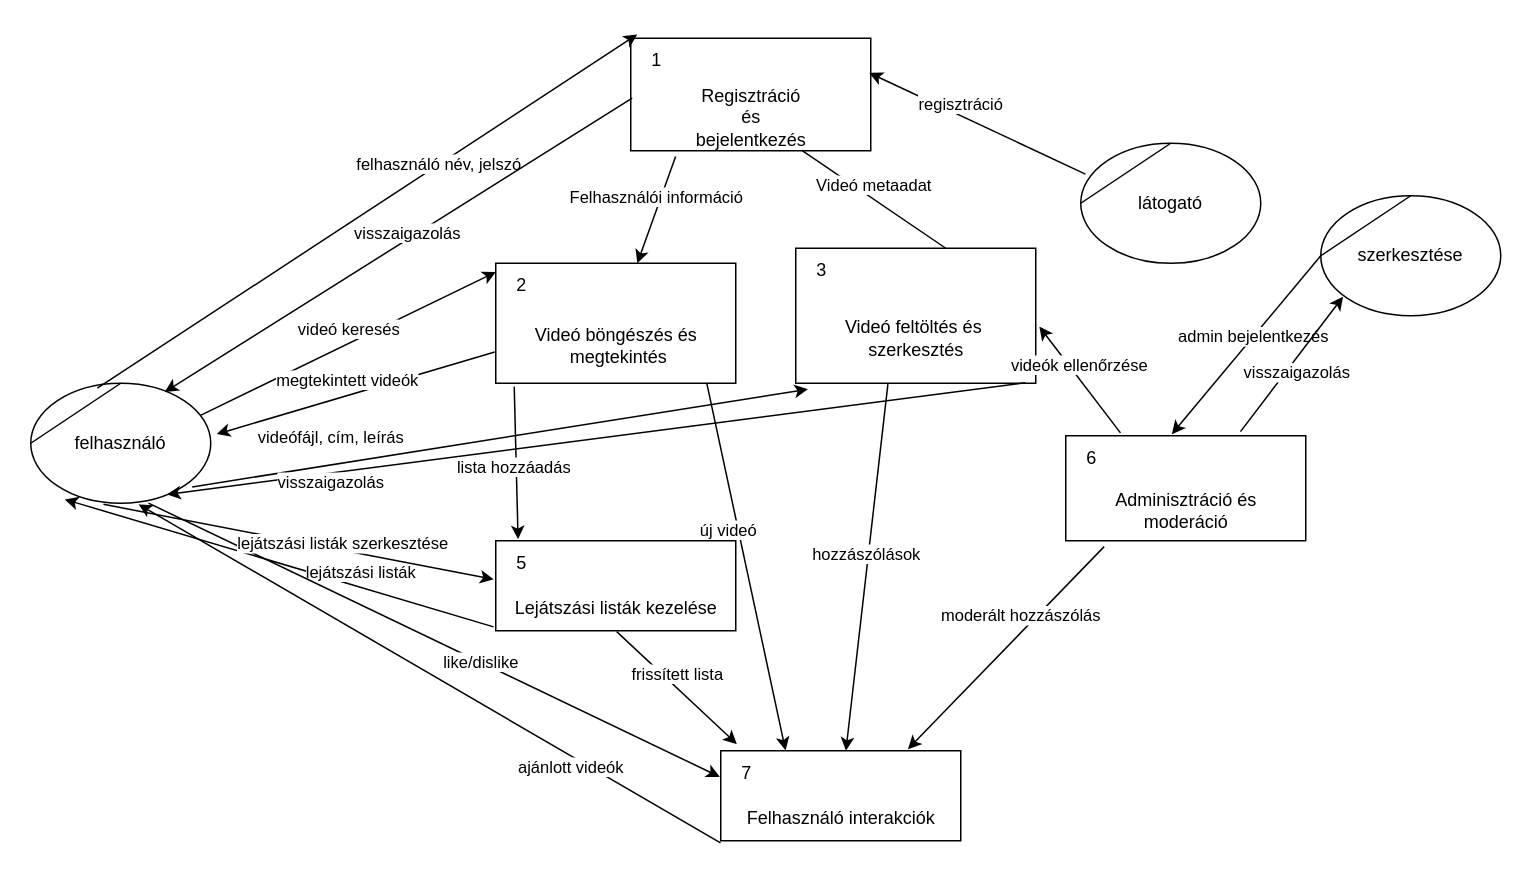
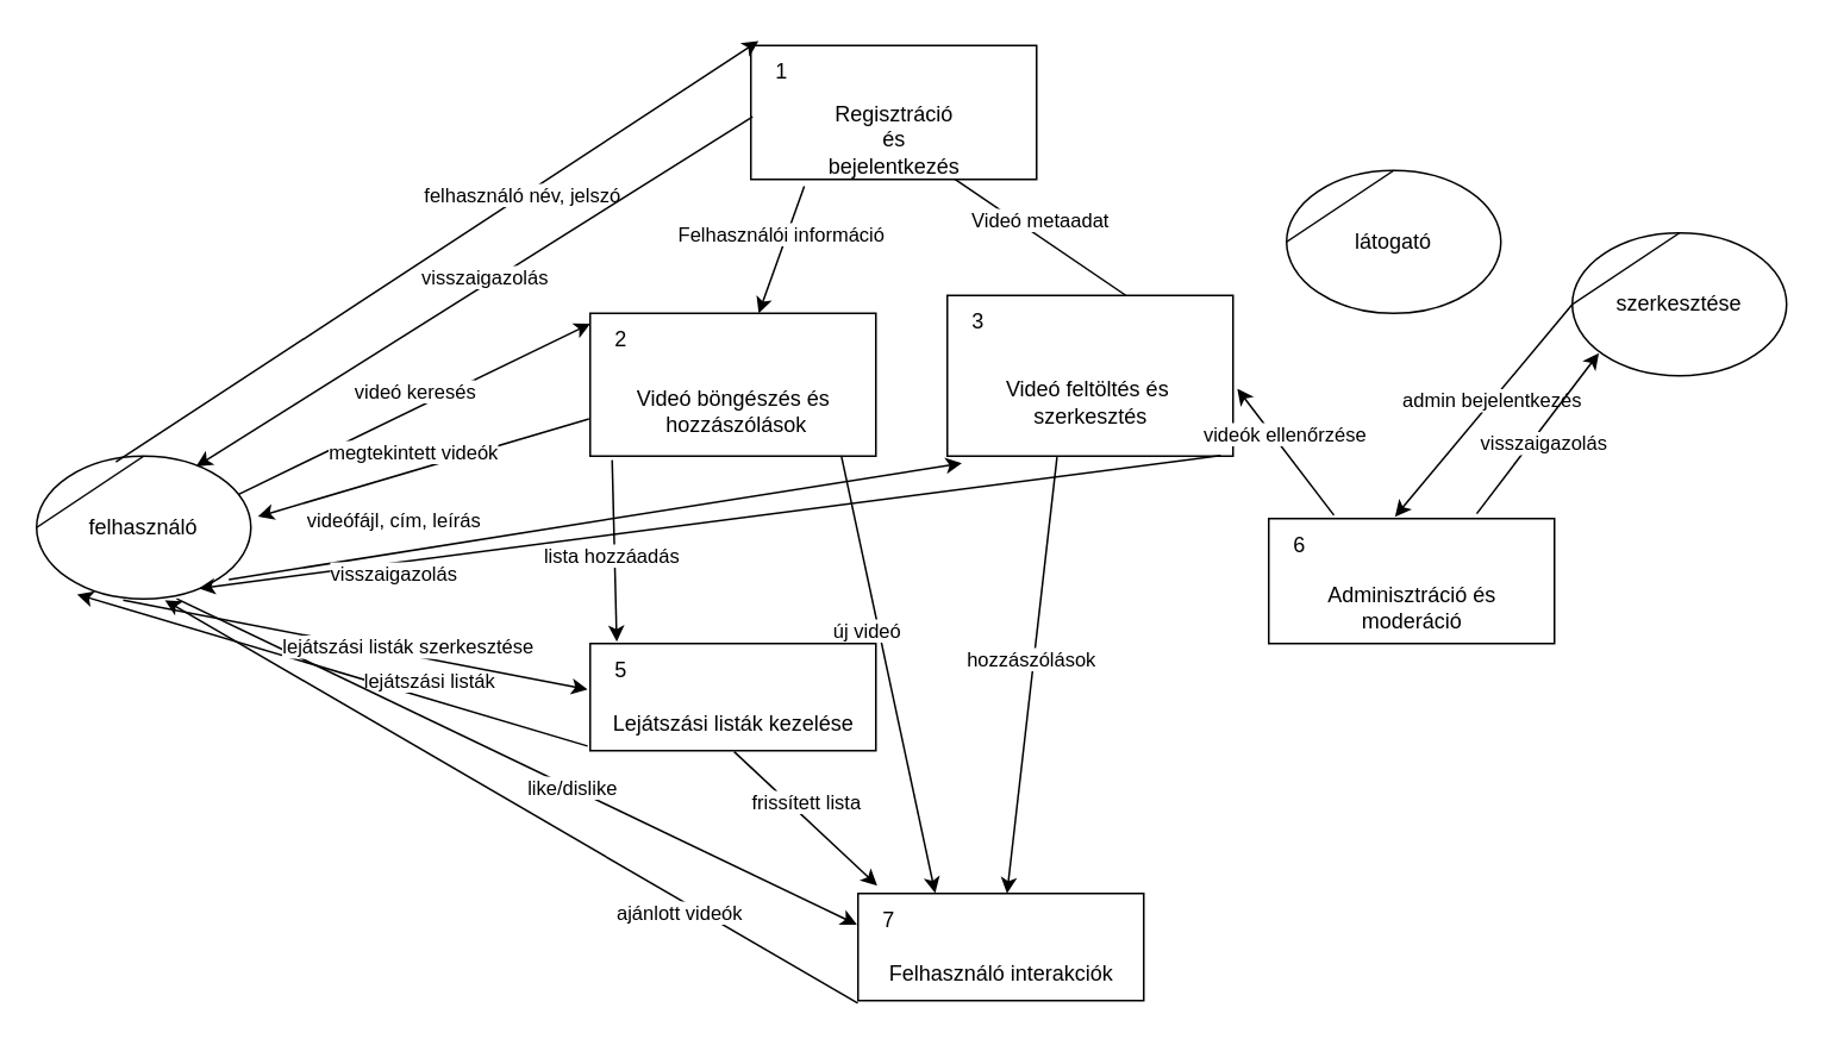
  <mxCell id="0" />
  <mxCell id="1" parent="0" />
  <mxCell id="2" value="Regisztráció&lt;br&gt;és&lt;br&gt;bejelentkezés" style="html=1;dashed=0;whitespace=wrap;shape=mxgraph.dfd.process;align=center;container=1;collapsible=0;spacingTop=30;" parent="1" vertex="1"><mxGeometry x="420" y="25" width="160" height="75" as="geometry" /></mxCell>
  <mxCell id="3" value="1" style="text;html=1;strokeColor=none;fillColor=none;align=center;verticalAlign=middle;whiteSpace=wrap;rounded=0;movable=0;resizable=0;rotatable=0;cloneable=0;deletable=0;connectable=0;allowArrows=0;pointerEvents=1;" parent="2" vertex="1"><mxGeometry width="35" height="30" as="geometry" /></mxCell>
  <mxCell id="4" value="" style="text;html=1;strokeColor=none;fillColor=none;align=left;verticalAlign=middle;whiteSpace=wrap;rounded=0;movable=0;resizable=0;connectable=0;allowArrows=0;rotatable=0;cloneable=0;deletable=0;spacingLeft=6;autosize=1;resizeWidth=0;" parent="2" vertex="1"><mxGeometry x="35" y="-5" width="50" height="40" as="geometry" /></mxCell>
  <mxCell id="5" value="felhasználó" style="shape=stencil(tZRtjoMgEIZPw98GJR6gYXfvQe10nZQCAbYft99RNKlW7GajiTGZeeXhnZGBCRka5YCVvGHig5VlwTm9Kb5NYhUc1DElr8qjOmhISojenuGGx9gz0DTgMbaq+GR8T9+0j5C1NYYgaE0YKU86wRQaWsvvCdZv/xhFjvgXiOB7kynLyq+/Y3fVNuBiI79j7OB+db/rgceOi61+3Grg4v9YISmTO9xCHlR9/vb2xxxnzYDW6AK8OfLTeZzO66ynzM5CnqyHBUsn1DqN9UITnWoH/kUY5Iu9PtVUzRY1jx4IGk22K9UioSs+44+uvFxl3bKX1nTZdE12iV8=);whiteSpace=wrap;html=1;" parent="1" vertex="1"><mxGeometry x="20" y="255" width="120" height="80" as="geometry" /></mxCell>
  <mxCell id="6" value="Adminisztráció és&lt;br&gt;moderáció" style="html=1;dashed=0;whitespace=wrap;shape=mxgraph.dfd.process;align=center;container=1;collapsible=0;spacingTop=30;" parent="1" vertex="1"><mxGeometry x="710" y="290" width="160" height="70" as="geometry" /></mxCell>
  <mxCell id="7" value="6" style="text;html=1;strokeColor=none;fillColor=none;align=center;verticalAlign=middle;whiteSpace=wrap;rounded=0;movable=0;resizable=0;rotatable=0;cloneable=0;deletable=0;connectable=0;allowArrows=0;pointerEvents=1;" parent="6" vertex="1"><mxGeometry width="35" height="30" as="geometry" /></mxCell>
  <mxCell id="8" value="" style="text;html=1;strokeColor=none;fillColor=none;align=left;verticalAlign=middle;whiteSpace=wrap;rounded=0;movable=0;resizable=0;connectable=0;allowArrows=0;rotatable=0;cloneable=0;deletable=0;spacingLeft=6;autosize=1;resizeWidth=0;" parent="6" vertex="1"><mxGeometry x="35" y="-5" width="50" height="40" as="geometry" /></mxCell>
  <mxCell id="9" value="szerkesztése" style="shape=stencil(tZRtjoMgEIZPw98GJR6gYXfvQe10nZQCAbYft99RNKlW7GajiTGZeeXhnZGBCRka5YCVvGHig5VlwTm9Kb5NYhUc1DElr8qjOmhISojenuGGx9gz0DTgMbaq+GR8T9+0j5C1NYYgaE0YKU86wRQaWsvvCdZv/xhFjvgXiOB7kynLyq+/Y3fVNuBiI79j7OB+db/rgceOi61+3Grg4v9YISmTO9xCHlR9/vb2xxxnzYDW6AK8OfLTeZzO66ynzM5CnqyHBUsn1DqN9UITnWoH/kUY5Iu9PtVUzRY1jx4IGk22K9UioSs+44+uvFxl3bKX1nTZdE12iV8=);whiteSpace=wrap;html=1;" parent="1" vertex="1"><mxGeometry x="880" y="130" width="120" height="80" as="geometry" /></mxCell>
- <mxCell id="10" value="Videó böngészés és&lt;br&gt;&amp;nbsp;megtekintés" style="html=1;dashed=0;whitespace=wrap;shape=mxgraph.dfd.process;align=center;container=1;collapsible=0;spacingTop=30;" parent="1" vertex="1"><mxGeometry x="330" y="175" width="160" height="80" as="geometry" /></mxCell>
+ <mxCell id="10" value="Videó böngészés és&lt;br&gt;&amp;nbsp;hozzászólások" style="html=1;dashed=0;whitespace=wrap;shape=mxgraph.dfd.process;align=center;container=1;collapsible=0;spacingTop=30;" parent="1" vertex="1"><mxGeometry x="330" y="175" width="160" height="80" as="geometry" /></mxCell>
  <mxCell id="11" value="2" style="text;html=1;strokeColor=none;fillColor=none;align=center;verticalAlign=middle;whiteSpace=wrap;rounded=0;movable=0;resizable=0;rotatable=0;cloneable=0;deletable=0;connectable=0;allowArrows=0;pointerEvents=1;" parent="10" vertex="1"><mxGeometry width="35" height="30" as="geometry" /></mxCell>
  <mxCell id="12" value="" style="text;html=1;strokeColor=none;fillColor=none;align=left;verticalAlign=middle;whiteSpace=wrap;rounded=0;movable=0;resizable=0;connectable=0;allowArrows=0;rotatable=0;cloneable=0;deletable=0;spacingLeft=6;autosize=1;resizeWidth=0;" parent="10" vertex="1"><mxGeometry x="35" y="-5" width="50" height="40" as="geometry" /></mxCell>
  <mxCell id="13" value="felhasználó név, jelszó" style="endArrow=classic;html=1;rounded=0;verticalAlign=bottom;entryX=0.027;entryY=-0.034;entryDx=0;entryDy=0;entryPerimeter=0;exitX=0.37;exitY=0.041;exitDx=0;exitDy=0;exitPerimeter=0;" parent="1" source="5" target="2" edge="1"><mxGeometry x="0.243" y="-7" width="50" height="50" relative="1" as="geometry"><mxPoint x="190" y="160" as="sourcePoint" /><mxPoint x="400" y="40" as="targetPoint" /><mxPoint as="offset" /></mxGeometry></mxCell>
  <mxCell id="14" value="visszaigazolás" style="endArrow=classic;html=1;rounded=0;verticalAlign=bottom;entryX=0.745;entryY=0.072;entryDx=0;entryDy=0;entryPerimeter=0;exitX=0.006;exitY=0.532;exitDx=0;exitDy=0;exitPerimeter=0;" parent="1" source="2" target="5" edge="1"><mxGeometry x="-0.023" y="4" width="50" height="50" relative="1" as="geometry"><mxPoint x="400" y="80" as="sourcePoint" /><mxPoint x="220" y="190" as="targetPoint" /><Array as="points" /><mxPoint as="offset" /></mxGeometry></mxCell>
  <mxCell id="15" value="videófájl, cím, leírás" style="endArrow=classic;html=1;rounded=0;verticalAlign=bottom;exitX=0.897;exitY=0.864;exitDx=0;exitDy=0;exitPerimeter=0;entryX=0.051;entryY=1.044;entryDx=0;entryDy=0;entryPerimeter=0;" parent="1" source="5" target="16" edge="1"><mxGeometry x="-0.543" y="9" width="50" height="50" relative="1" as="geometry"><mxPoint x="200" y="264.41" as="sourcePoint" /><mxPoint x="390" y="270" as="targetPoint" /><Array as="points" /><mxPoint as="offset" /></mxGeometry></mxCell>
  <mxCell id="16" value="Videó feltöltés és&amp;nbsp;&lt;br&gt;szerkesztés" style="html=1;dashed=0;whitespace=wrap;shape=mxgraph.dfd.process;align=center;container=1;collapsible=0;spacingTop=30;" parent="1" vertex="1"><mxGeometry x="530" y="165" width="160" height="90" as="geometry" /></mxCell>
  <mxCell id="17" value="3" style="text;html=1;strokeColor=none;fillColor=none;align=center;verticalAlign=middle;whiteSpace=wrap;rounded=0;movable=0;resizable=0;rotatable=0;cloneable=0;deletable=0;connectable=0;allowArrows=0;pointerEvents=1;" parent="16" vertex="1"><mxGeometry width="35" height="30" as="geometry" /></mxCell>
  <mxCell id="18" value="" style="text;html=1;strokeColor=none;fillColor=none;align=left;verticalAlign=middle;whiteSpace=wrap;rounded=0;movable=0;resizable=0;connectable=0;allowArrows=0;rotatable=0;cloneable=0;deletable=0;spacingLeft=6;autosize=1;resizeWidth=0;" parent="16" vertex="1"><mxGeometry x="35" y="-5" width="50" height="40" as="geometry" /></mxCell>
  <mxCell id="19" value="admin bejelentkezés" style="endArrow=classic;html=1;rounded=0;verticalAlign=bottom;exitX=0;exitY=0.5;exitDx=0;exitDy=0;entryX=0.442;entryY=-0.015;entryDx=0;entryDy=0;entryPerimeter=0;" parent="1" source="9" target="6" edge="1"><mxGeometry x="-0.008" y="6" width="50" height="50" relative="1" as="geometry"><mxPoint x="260" y="350" as="sourcePoint" /><mxPoint x="390" y="350" as="targetPoint" /><Array as="points" /><mxPoint as="offset" /></mxGeometry></mxCell>
  <mxCell id="20" value="lejátszási listák" style="endArrow=classic;html=1;rounded=0;verticalAlign=bottom;entryX=0.189;entryY=0.968;entryDx=0;entryDy=0;exitX=-0.009;exitY=0.957;exitDx=0;exitDy=0;exitPerimeter=0;entryPerimeter=0;" parent="1" source="21" target="5" edge="1"><mxGeometry x="-0.378" y="-1" width="50" height="50" relative="1" as="geometry"><mxPoint x="370" y="370" as="sourcePoint" /><mxPoint x="220" y="370" as="targetPoint" /><Array as="points" /><mxPoint as="offset" /></mxGeometry></mxCell>
  <mxCell id="21" value="Lejátszási listák kezelése" style="html=1;dashed=0;whitespace=wrap;shape=mxgraph.dfd.process;align=center;container=1;collapsible=0;spacingTop=30;" parent="1" vertex="1"><mxGeometry x="330" y="360" width="160" height="60" as="geometry" /></mxCell>
  <mxCell id="22" value="5" style="text;html=1;strokeColor=none;fillColor=none;align=center;verticalAlign=middle;whiteSpace=wrap;rounded=0;movable=0;resizable=0;rotatable=0;cloneable=0;deletable=0;connectable=0;allowArrows=0;pointerEvents=1;" parent="21" vertex="1"><mxGeometry width="35" height="30" as="geometry" /></mxCell>
  <mxCell id="23" value="" style="text;html=1;strokeColor=none;fillColor=none;align=left;verticalAlign=middle;whiteSpace=wrap;rounded=0;movable=0;resizable=0;connectable=0;allowArrows=0;rotatable=0;cloneable=0;deletable=0;spacingLeft=6;autosize=1;resizeWidth=0;" parent="21" vertex="1"><mxGeometry x="35" y="-5" width="50" height="40" as="geometry" /></mxCell>
  <mxCell id="24" value="videó keresés" style="endArrow=classic;html=1;rounded=0;verticalAlign=bottom;entryX=0.001;entryY=0.072;entryDx=0;entryDy=0;entryPerimeter=0;exitX=0.943;exitY=0.268;exitDx=0;exitDy=0;exitPerimeter=0;" parent="1" target="10" edge="1" source="5"><mxGeometry width="50" height="50" relative="1" as="geometry"><mxPoint x="230" y="210" as="sourcePoint" /><mxPoint x="390" y="145" as="targetPoint" /></mxGeometry></mxCell>
  <mxCell id="25" value="megtekintett videók" style="endArrow=classic;html=1;rounded=0;verticalAlign=bottom;exitX=-0.004;exitY=0.739;exitDx=0;exitDy=0;exitPerimeter=0;entryX=1.033;entryY=0.424;entryDx=0;entryDy=0;entryPerimeter=0;" parent="1" source="10" edge="1" target="5"><mxGeometry x="0.043" y="-1" width="50" height="50" relative="1" as="geometry"><mxPoint x="410" y="140" as="sourcePoint" /><mxPoint x="230" y="250" as="targetPoint" /><Array as="points" /><mxPoint x="-1" as="offset" /></mxGeometry></mxCell>
  <mxCell id="26" value="visszaigazolás" style="endArrow=classic;html=1;rounded=0;verticalAlign=bottom;exitX=0.957;exitY=0.997;exitDx=0;exitDy=0;exitPerimeter=0;entryX=0.758;entryY=0.926;entryDx=0;entryDy=0;entryPerimeter=0;" parent="1" source="16" target="5" edge="1"><mxGeometry x="0.626" y="15" width="50" height="50" relative="1" as="geometry"><mxPoint x="389" y="270" as="sourcePoint" /><mxPoint x="200" y="351" as="targetPoint" /><Array as="points" /><mxPoint as="offset" /></mxGeometry></mxCell>
  <mxCell id="27" value="visszaigazolás" style="endArrow=classic;html=1;rounded=0;verticalAlign=bottom;entryX=0.124;entryY=0.841;entryDx=0;entryDy=0;exitX=0.728;exitY=-0.039;exitDx=0;exitDy=0;exitPerimeter=0;entryPerimeter=0;" parent="1" source="6" target="9" edge="1"><mxGeometry x="-0.17" y="-12" width="50" height="50" relative="1" as="geometry"><mxPoint x="410" y="370" as="sourcePoint" /><mxPoint x="260" y="370" as="targetPoint" /><Array as="points" /><mxPoint as="offset" /></mxGeometry></mxCell>
  <mxCell id="28" value="Felhasználó interakciók" style="html=1;dashed=0;whitespace=wrap;shape=mxgraph.dfd.process;align=center;container=1;collapsible=0;spacingTop=30;" parent="1" vertex="1"><mxGeometry x="480" y="500" width="160" height="60" as="geometry" /></mxCell>
  <mxCell id="29" value="7" style="text;html=1;strokeColor=none;fillColor=none;align=center;verticalAlign=middle;whiteSpace=wrap;rounded=0;movable=0;resizable=0;rotatable=0;cloneable=0;deletable=0;connectable=0;allowArrows=0;pointerEvents=1;" parent="28" vertex="1"><mxGeometry width="35" height="30" as="geometry" /></mxCell>
  <mxCell id="30" value="" style="text;html=1;strokeColor=none;fillColor=none;align=left;verticalAlign=middle;whiteSpace=wrap;rounded=0;movable=0;resizable=0;connectable=0;allowArrows=0;rotatable=0;cloneable=0;deletable=0;spacingLeft=6;autosize=1;resizeWidth=0;" parent="28" vertex="1"><mxGeometry x="35" y="-5" width="50" height="40" as="geometry" /></mxCell>
  <mxCell id="31" value="like/dislike" style="endArrow=classic;html=1;rounded=0;verticalAlign=bottom;exitX=0.654;exitY=0.999;exitDx=0;exitDy=0;exitPerimeter=0;entryX=-0.004;entryY=0.29;entryDx=0;entryDy=0;entryPerimeter=0;" parent="1" source="5" target="28" edge="1"><mxGeometry x="0.181" y="-8" width="50" height="50" relative="1" as="geometry"><mxPoint x="237" y="364" as="sourcePoint" /><mxPoint x="427" y="407" as="targetPoint" /><Array as="points" /><mxPoint as="offset" /></mxGeometry></mxCell>
  <mxCell id="32" value="ajánlott videók" style="endArrow=classic;html=1;rounded=0;verticalAlign=bottom;exitX=-0.001;exitY=1.024;exitDx=0;exitDy=0;exitPerimeter=0;entryX=0.599;entryY=1.009;entryDx=0;entryDy=0;entryPerimeter=0;" parent="1" source="28" target="5" edge="1"><mxGeometry x="-0.523" y="14" width="50" height="50" relative="1" as="geometry"><mxPoint x="401" y="350" as="sourcePoint" /><mxPoint x="190" y="312" as="targetPoint" /><Array as="points" /><mxPoint as="offset" /></mxGeometry></mxCell>
  <mxCell id="33" value="lejátszási listák szerkesztése" style="endArrow=classic;html=1;rounded=0;verticalAlign=bottom;exitX=0.404;exitY=1.009;exitDx=0;exitDy=0;exitPerimeter=0;entryX=-0.009;entryY=0.429;entryDx=0;entryDy=0;entryPerimeter=0;" parent="1" source="5" target="21" edge="1"><mxGeometry x="0.231" y="-5" width="50" height="50" relative="1" as="geometry"><mxPoint x="208" y="280" as="sourcePoint" /><mxPoint x="429" y="347" as="targetPoint" /><Array as="points" /><mxPoint as="offset" /></mxGeometry></mxCell>
  <mxCell id="34" value="látogató" style="shape=stencil(tZRtjoMgEIZPw98GJR6gYXfvQe10nZQCAbYft99RNKlW7GajiTGZeeXhnZGBCRka5YCVvGHig5VlwTm9Kb5NYhUc1DElr8qjOmhISojenuGGx9gz0DTgMbaq+GR8T9+0j5C1NYYgaE0YKU86wRQaWsvvCdZv/xhFjvgXiOB7kynLyq+/Y3fVNuBiI79j7OB+db/rgceOi61+3Grg4v9YISmTO9xCHlR9/vb2xxxnzYDW6AK8OfLTeZzO66ynzM5CnqyHBUsn1DqN9UITnWoH/kUY5Iu9PtVUzRY1jx4IGk22K9UioSs+44+uvFxl3bKX1nTZdE12iV8=);whiteSpace=wrap;html=1;" parent="1" vertex="1"><mxGeometry x="720" y="95" width="120" height="80" as="geometry" /></mxCell>
- <mxCell id="35" value="regisztráció" style="endArrow=classic;html=1;rounded=0;verticalAlign=bottom;entryX=0.994;entryY=0.308;entryDx=0;entryDy=0;entryPerimeter=0;exitX=0.026;exitY=0.257;exitDx=0;exitDy=0;exitPerimeter=0;" parent="1" source="34" edge="1" target="2"><mxGeometry x="0.15" y="1" width="50" height="50" relative="1" as="geometry"><mxPoint x="174" y="203" as="sourcePoint" /><mxPoint x="420" y="40" as="targetPoint" /><mxPoint as="offset" /></mxGeometry></mxCell>
  <mxCell id="36" value="Videó metaadat" style="endArrow=none;html=1;rounded=0;verticalAlign=bottom;exitX=0.713;exitY=0.997;exitDx=0;exitDy=0;exitPerimeter=0;entryX=0.625;entryY=0;entryDx=0;entryDy=0;entryPerimeter=0;" edge="1" parent="1" source="2" target="16"><mxGeometry width="50" height="50" relative="1" as="geometry"><mxPoint x="480" y="270" as="sourcePoint" /><mxPoint x="600" y="270" as="targetPoint" /></mxGeometry></mxCell>
  <mxCell id="37" value="Felhasználói információ" style="endArrow=classic;html=1;rounded=0;verticalAlign=bottom;exitX=0.187;exitY=1.052;exitDx=0;exitDy=0;exitPerimeter=0;" edge="1" parent="1" source="2" target="10"><mxGeometry width="50" height="50" relative="1" as="geometry"><mxPoint x="480" y="270" as="sourcePoint" /><mxPoint x="600" y="270" as="targetPoint" /></mxGeometry></mxCell>
  <mxCell id="38" value="hozzászólások" style="endArrow=classic;html=1;rounded=0;verticalAlign=bottom;exitX=0.384;exitY=1.007;exitDx=0;exitDy=0;exitPerimeter=0;" edge="1" parent="1" source="16" target="28"><mxGeometry width="50" height="50" relative="1" as="geometry"><mxPoint x="460" y="114" as="sourcePoint" /><mxPoint x="423" y="180" as="targetPoint" /></mxGeometry></mxCell>
  <mxCell id="39" value="videók ellenőrzése" style="endArrow=classic;html=1;rounded=0;verticalAlign=bottom;exitX=0.228;exitY=-0.027;exitDx=0;exitDy=0;exitPerimeter=0;entryX=1.015;entryY=0.581;entryDx=0;entryDy=0;entryPerimeter=0;" edge="1" parent="1" source="6" target="16"><mxGeometry width="50" height="50" relative="1" as="geometry"><mxPoint x="480" y="270" as="sourcePoint" /><mxPoint x="600" y="270" as="targetPoint" /></mxGeometry></mxCell>
  <mxCell id="40" value="lista hozzáadás" style="endArrow=classic;html=1;rounded=0;verticalAlign=bottom;exitX=0.077;exitY=1.028;exitDx=0;exitDy=0;exitPerimeter=0;entryX=0.093;entryY=-0.018;entryDx=0;entryDy=0;entryPerimeter=0;" edge="1" parent="1" source="10" target="21"><mxGeometry x="0.234" y="-2" width="50" height="50" relative="1" as="geometry"><mxPoint x="480" y="270" as="sourcePoint" /><mxPoint x="600" y="270" as="targetPoint" /><mxPoint as="offset" /></mxGeometry></mxCell>
  <mxCell id="41" value="új videó" style="endArrow=classic;html=1;rounded=0;verticalAlign=bottom;exitX=0.879;exitY=0.997;exitDx=0;exitDy=0;exitPerimeter=0;entryX=0.27;entryY=-0.004;entryDx=0;entryDy=0;entryPerimeter=0;" edge="1" parent="1" source="10" target="28"><mxGeometry x="-0.135" y="-8" width="50" height="50" relative="1" as="geometry"><mxPoint x="480" y="270" as="sourcePoint" /><mxPoint x="600" y="270" as="targetPoint" /><mxPoint as="offset" /></mxGeometry></mxCell>
- <mxCell id="42" value="moderált hozzászólás" style="endArrow=classic;html=1;rounded=0;verticalAlign=bottom;exitX=0.16;exitY=1.056;exitDx=0;exitDy=0;exitPerimeter=0;entryX=0.78;entryY=-0.018;entryDx=0;entryDy=0;entryPerimeter=0;" edge="1" parent="1" source="6" target="28"><mxGeometry x="-0.171" y="-2" width="50" height="50" relative="1" as="geometry"><mxPoint x="480" y="270" as="sourcePoint" /><mxPoint x="600" y="270" as="targetPoint" /><mxPoint as="offset" /></mxGeometry></mxCell>
  <mxCell id="43" value="frissített lista" style="endArrow=classic;html=1;rounded=0;verticalAlign=bottom;exitX=0.504;exitY=1.01;exitDx=0;exitDy=0;exitPerimeter=0;entryX=0.067;entryY=-0.074;entryDx=0;entryDy=0;entryPerimeter=0;" edge="1" parent="1" source="21" target="28"><mxGeometry width="50" height="50" relative="1" as="geometry"><mxPoint x="480" y="270" as="sourcePoint" /><mxPoint x="600" y="270" as="targetPoint" /></mxGeometry></mxCell>
